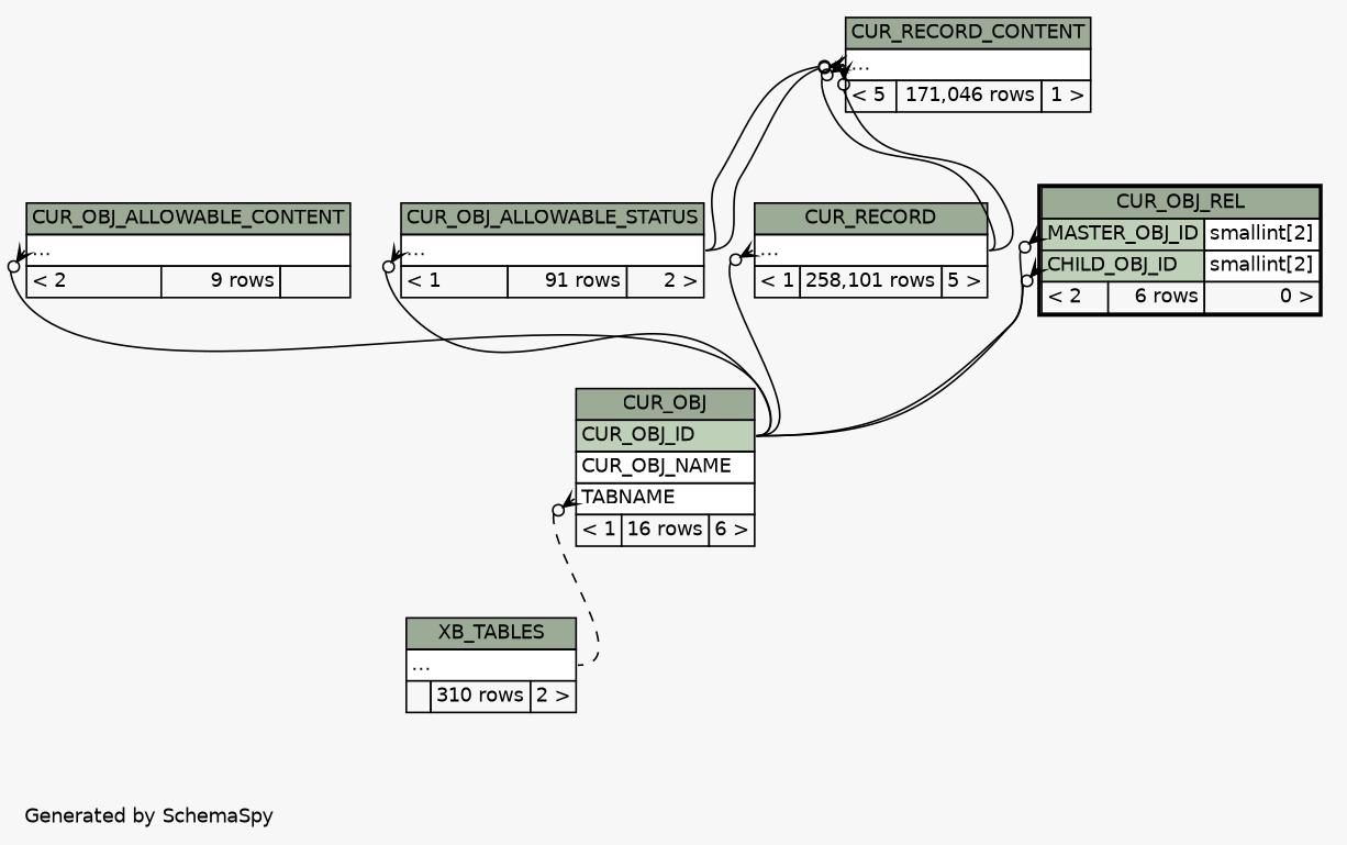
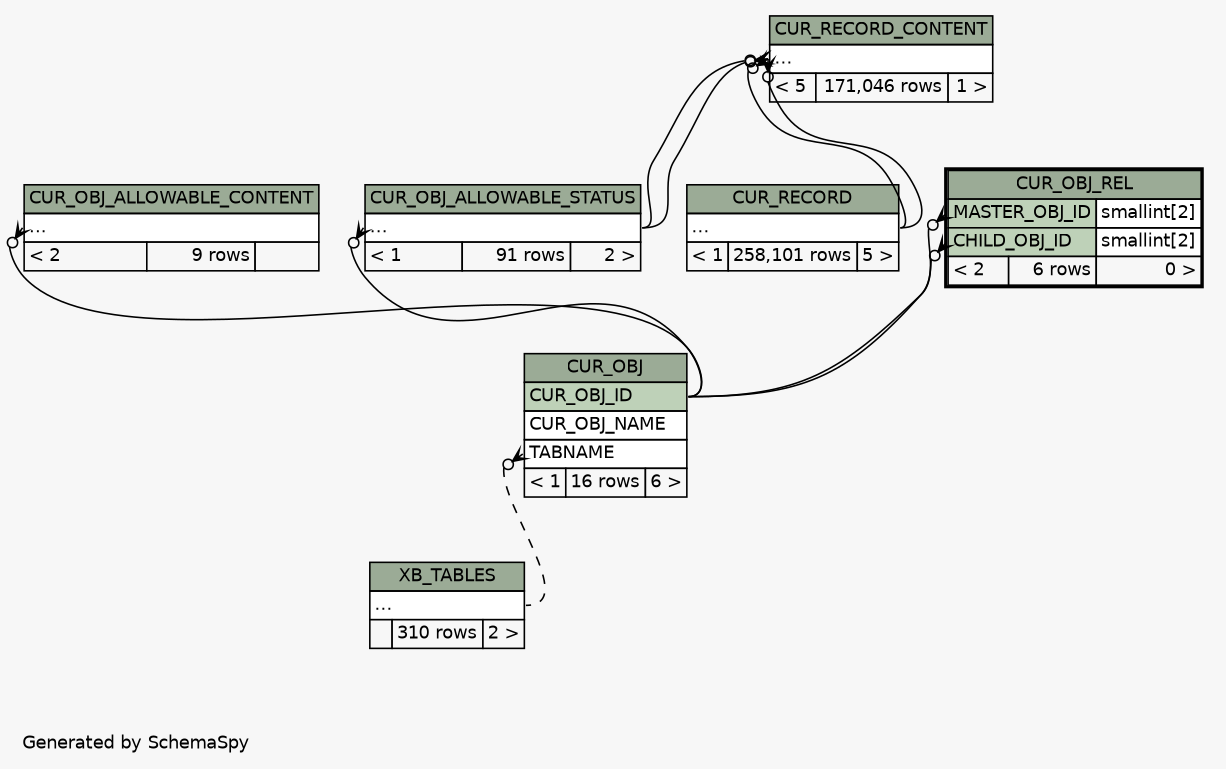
  digraph {
    bgcolor="#f7f7f7"
    fontname=Helvetica
    fontsize=11
    label="\nGenerated by SchemaSpy"
    labeljust=l
    nodesep=0.18
    rankdir=TB
    ranksep=0.46
    node [fontname=Helvetica fontsize=11 shape=plaintext]
    edge [arrowhead=none arrowsize=0.8 arrowtail=crowodot dir=back headport="elipses:e" tailport="elipses:w"]
    n1 [label=<     <TABLE BORDER="0" CELLBORDER="1" CELLSPACING="0" BGCOLOR="#ffffff">       <TR><TD COLSPAN="3" BGCOLOR="#9bab96" ALIGN="CENTER">CUR_OBJ</TD></TR>       <TR><TD PORT="CUR_OBJ_ID" COLSPAN="3" BGCOLOR="#bed1b8" ALIGN="LEFT">CUR_OBJ_ID</TD></TR>       <TR><TD PORT="CUR_OBJ_NAME" COLSPAN="3" ALIGN="LEFT">CUR_OBJ_NAME</TD></TR>       <TR><TD PORT="TABNAME" COLSPAN="3" ALIGN="LEFT">TABNAME</TD></TR>       <TR><TD ALIGN="LEFT" BGCOLOR="#f7f7f7">&lt; 1</TD><TD ALIGN="RIGHT" BGCOLOR="#f7f7f7">16 rows</TD><TD ALIGN="RIGHT" BGCOLOR="#f7f7f7">6 &gt;</TD></TR>     </TABLE>>]
    n2 [label=<     <TABLE BORDER="0" CELLBORDER="1" CELLSPACING="0" BGCOLOR="#ffffff">       <TR><TD COLSPAN="3" BGCOLOR="#9bab96" ALIGN="CENTER">XB_TABLES</TD></TR>       <TR><TD PORT="elipses" COLSPAN="3" ALIGN="LEFT">...</TD></TR>       <TR><TD ALIGN="LEFT" BGCOLOR="#f7f7f7">  </TD><TD ALIGN="RIGHT" BGCOLOR="#f7f7f7">310 rows</TD><TD ALIGN="RIGHT" BGCOLOR="#f7f7f7">2 &gt;</TD></TR>     </TABLE>>]
    n3 [label=<     <TABLE BORDER="0" CELLBORDER="1" CELLSPACING="0" BGCOLOR="#ffffff">       <TR><TD COLSPAN="3" BGCOLOR="#9bab96" ALIGN="CENTER">CUR_OBJ_ALLOWABLE_CONTENT</TD></TR>       <TR><TD PORT="elipses" COLSPAN="3" ALIGN="LEFT">...</TD></TR>       <TR><TD ALIGN="LEFT" BGCOLOR="#f7f7f7">&lt; 2</TD><TD ALIGN="RIGHT" BGCOLOR="#f7f7f7">9 rows</TD><TD ALIGN="RIGHT" BGCOLOR="#f7f7f7">  </TD></TR>     </TABLE>>]
    n4 [label=<     <TABLE BORDER="0" CELLBORDER="1" CELLSPACING="0" BGCOLOR="#ffffff">       <TR><TD COLSPAN="3" BGCOLOR="#9bab96" ALIGN="CENTER">CUR_OBJ_ALLOWABLE_STATUS</TD></TR>       <TR><TD PORT="elipses" COLSPAN="3" ALIGN="LEFT">...</TD></TR>       <TR><TD ALIGN="LEFT" BGCOLOR="#f7f7f7">&lt; 1</TD><TD ALIGN="RIGHT" BGCOLOR="#f7f7f7">91 rows</TD><TD ALIGN="RIGHT" BGCOLOR="#f7f7f7">2 &gt;</TD></TR>     </TABLE>>]
    n5 [label=<     <TABLE BORDER="2" CELLBORDER="1" CELLSPACING="0" BGCOLOR="#ffffff">       <TR><TD COLSPAN="3" BGCOLOR="#9bab96" ALIGN="CENTER">CUR_OBJ_REL</TD></TR>       <TR><TD PORT="MASTER_OBJ_ID" COLSPAN="2" BGCOLOR="#bed1b8" ALIGN="LEFT">MASTER_OBJ_ID</TD><TD PORT="MASTER_OBJ_ID.type" ALIGN="LEFT">smallint[2]</TD></TR>       <TR><TD PORT="CHILD_OBJ_ID" COLSPAN="2" BGCOLOR="#bed1b8" ALIGN="LEFT">CHILD_OBJ_ID</TD><TD PORT="CHILD_OBJ_ID.type" ALIGN="LEFT">smallint[2]</TD></TR>       <TR><TD ALIGN="LEFT" BGCOLOR="#f7f7f7">&lt; 2</TD><TD ALIGN="RIGHT" BGCOLOR="#f7f7f7">6 rows</TD><TD ALIGN="RIGHT" BGCOLOR="#f7f7f7">0 &gt;</TD></TR>     </TABLE>>]
    n6 [label=<     <TABLE BORDER="0" CELLBORDER="1" CELLSPACING="0" BGCOLOR="#ffffff">       <TR><TD COLSPAN="3" BGCOLOR="#9bab96" ALIGN="CENTER">CUR_RECORD</TD></TR>       <TR><TD PORT="elipses" COLSPAN="3" ALIGN="LEFT">...</TD></TR>       <TR><TD ALIGN="LEFT" BGCOLOR="#f7f7f7">&lt; 1</TD><TD ALIGN="RIGHT" BGCOLOR="#f7f7f7">258,101 rows</TD><TD ALIGN="RIGHT" BGCOLOR="#f7f7f7">5 &gt;</TD></TR>     </TABLE>>]
    n7 [label=<     <TABLE BORDER="0" CELLBORDER="1" CELLSPACING="0" BGCOLOR="#ffffff">       <TR><TD COLSPAN="3" BGCOLOR="#9bab96" ALIGN="CENTER">CUR_RECORD_CONTENT</TD></TR>       <TR><TD PORT="elipses" COLSPAN="3" ALIGN="LEFT">...</TD></TR>       <TR><TD ALIGN="LEFT" BGCOLOR="#f7f7f7">&lt; 5</TD><TD ALIGN="RIGHT" BGCOLOR="#f7f7f7">171,046 rows</TD><TD ALIGN="RIGHT" BGCOLOR="#f7f7f7">1 &gt;</TD></TR>     </TABLE>>]
    n1 -> n2 [style=dashed tailport="TABNAME:w"]
    n3 -> n1 [headport="CUR_OBJ_ID:e"]
    n4 -> n1 [headport="CUR_OBJ_ID:e"]
    n5 -> n1 [headport="CUR_OBJ_ID:e" tailport="CHILD_OBJ_ID:w"]
    n5 -> n1 [headport="CUR_OBJ_ID:e" tailport="MASTER_OBJ_ID:w"]
-   n6 -> n1 [headport="CUR_OBJ_ID:e"]
    n7 -> n4
    n7 -> n4
    n7 -> n6
    n7 -> n6
  }
